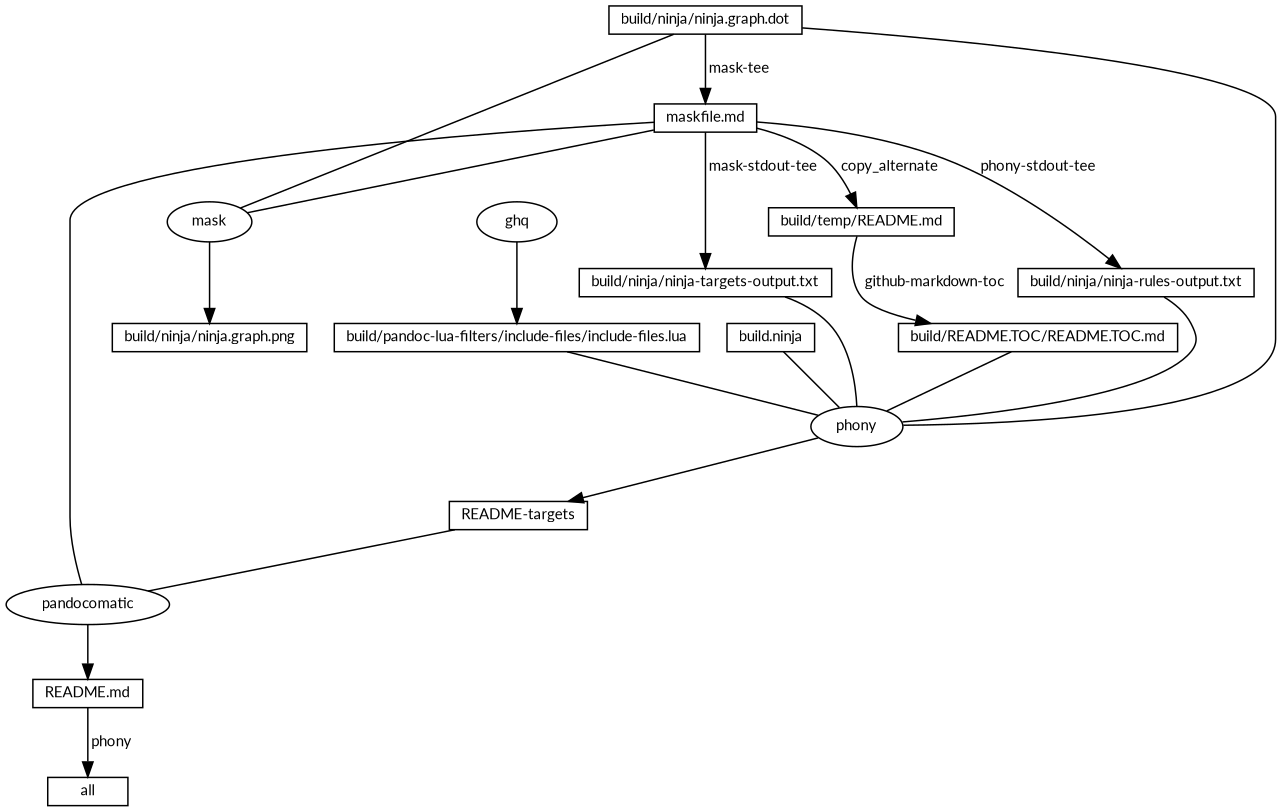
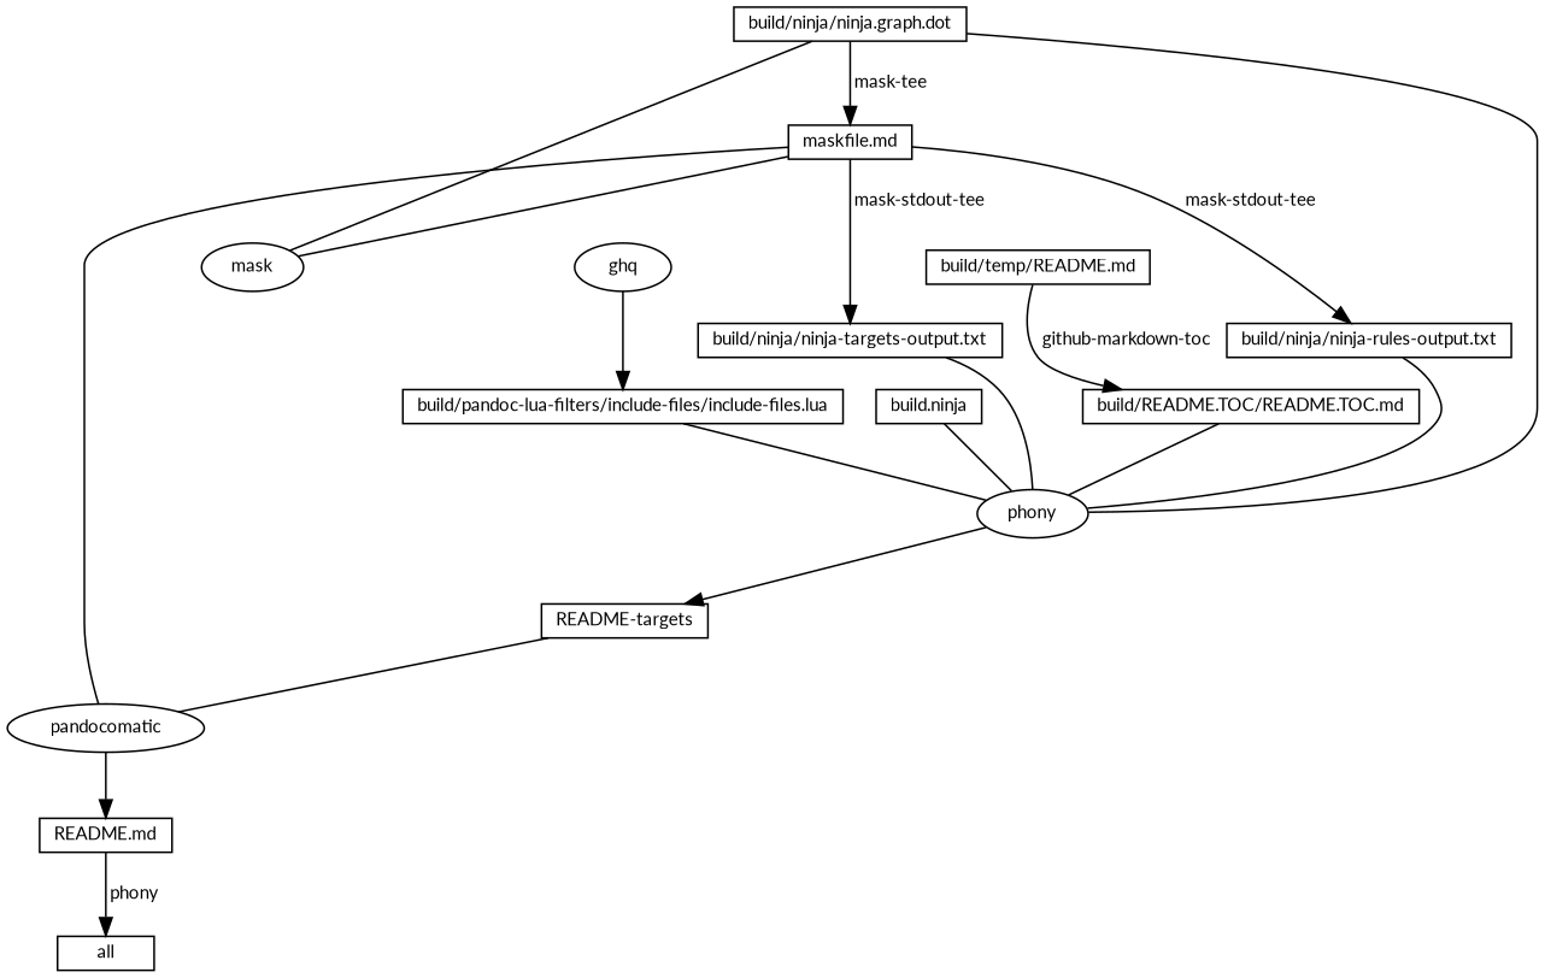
  digraph {
    fontname=Lato
    rankdir=TB
    node [fontname=Lato fontsize=10 shape=box]
    edge [fontname=Lato fontsize=10]
    n1 [height=0.25 label=all]
    n2 [height=0.25 label="README.md"]
    n3 [height=0.25 label=pandocomatic shape=ellipse]
    n4 [height=0.25 label="maskfile.md"]
    n5 [height=0.25 label="build/ninja/ninja-rules-output.txt"]
    n6 [height=0.25 label="build/ninja/ninja-targets-output.txt"]
    n7 [height=0.25 label=mask shape=ellipse]
    n8 [height=0.25 label="build/temp/README.md"]
    n9 [height=0.25 label=phony shape=ellipse]
    n10 [height=0.25 label="build/ninja/ninja.graph.dot"]
-   n11 [height=0.25 label="build/ninja/ninja.graph.png"]
    n12 [height=0.25 label="build/README.TOC/README.TOC.md"]
    n13 [height=0.25 label="README-targets"]
    n14 [height=0.25 label="build/pandoc-lua-filters/include-files/include-files.lua"]
    n15 [height=0.25 label="build.ninja"]
    n16 [height=0.25 label=ghq shape=ellipse]
    n2 -> n1 [label=" phony"]
    n3 -> n2
    n4 -> n3 [arrowhead=none]
-   n4 -> n5 [label=" phony-stdout-tee"]
+   n4 -> n5 [label=" mask-stdout-tee"]
    n4 -> n6 [label=" mask-stdout-tee"]
    n4 -> n7 [arrowhead=none]
-   n4 -> n8 [label=" copy_alternate"]
    n5 -> n9 [arrowhead=none]
    n6 -> n9 [arrowhead=none]
-   n7 -> n11
    n8 -> n12 [label=" github-markdown-toc"]
    n9 -> n13
    n10 -> n4 [label=" mask-tee"]
    n10 -> n7 [arrowhead=none]
    n10 -> n9 [arrowhead=none]
    n12 -> n9 [arrowhead=none]
    n13 -> n3 [arrowhead=none]
    n14 -> n9 [arrowhead=none]
    n15 -> n9 [arrowhead=none]
    n16 -> n14
  }
